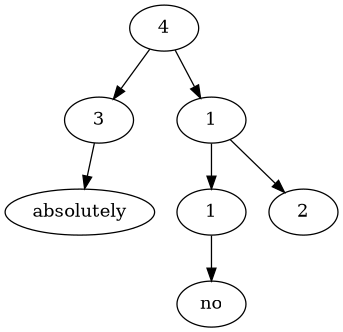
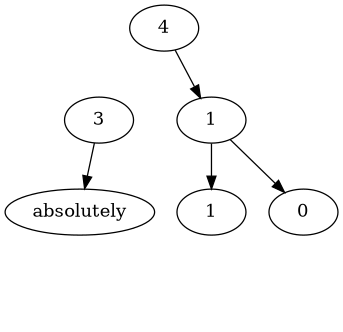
  digraph {
    n1 [label=4]
    n2 [label=3]
    n3 [label=1]
    n4 [label=absolutely]
    n5 [label=1]
-   n6 [label=2]
-   n7 [label=no]
-   n1 -> n2
+   n6 [label=0]
    n1 -> n3
    n2 -> n4
    n3 -> n5
    n3 -> n6
-   n5 -> n7
  }
